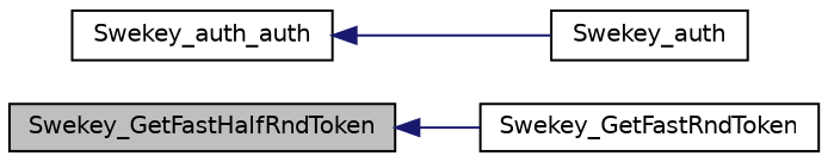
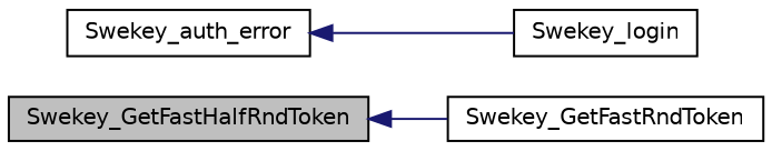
  digraph {
    rankdir=LR
    node [color=black fillcolor=white fontname=Helvetica fontsize=10 shape=record style=filled]
    edge [color=midnightblue dir=back fontname=Helvetica fontsize=10 labelfontname=Helvetica labelfontsize=10 style=solid]
    n1 [fillcolor=grey75 fontcolor=black height=0.2 label=Swekey_GetFastHalfRndToken width=0.4]
    n2 [height=0.2 label=Swekey_GetFastRndToken width=0.4]
-   n3 [height=0.2 label=Swekey_auth_auth width=0.4]
-   n4 [height=0.2 label=Swekey_auth width=0.4]
+   n3 [height=0.2 label=Swekey_auth_error width=0.4]
+   n4 [height=0.2 label=Swekey_login width=0.4]
    n1 -> n2
    n3 -> n4
  }
